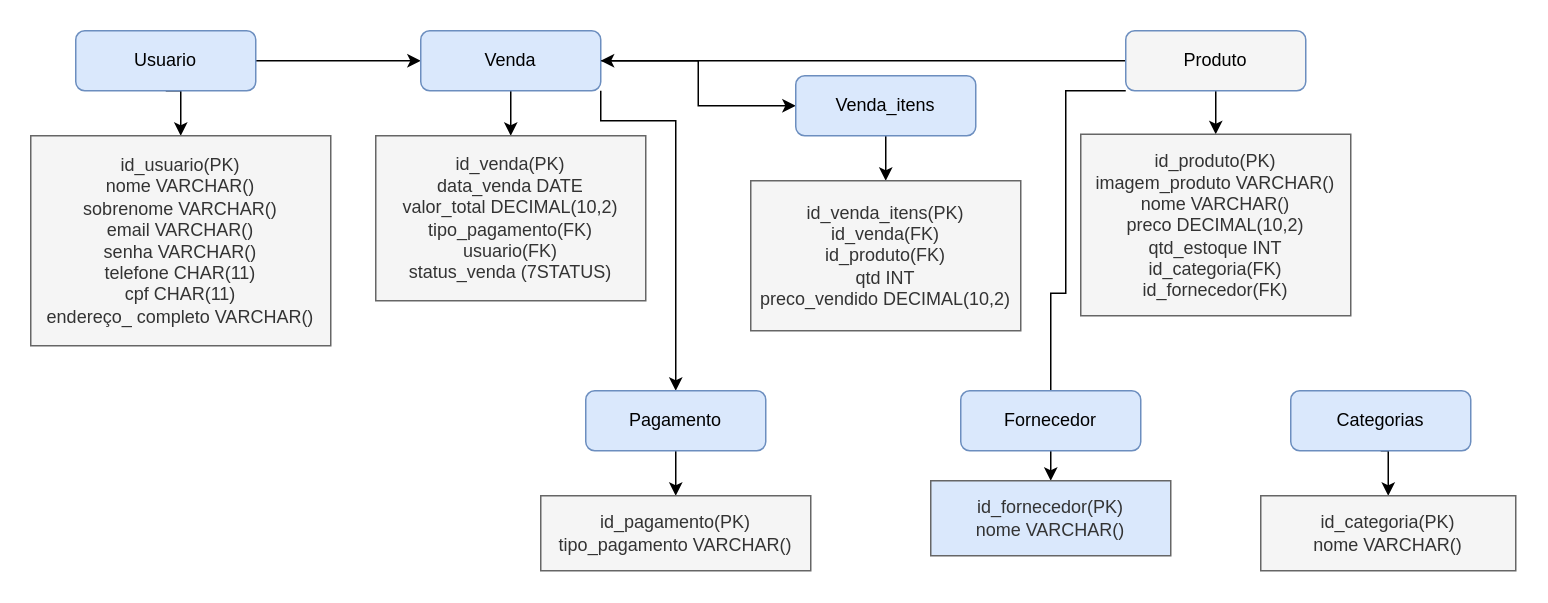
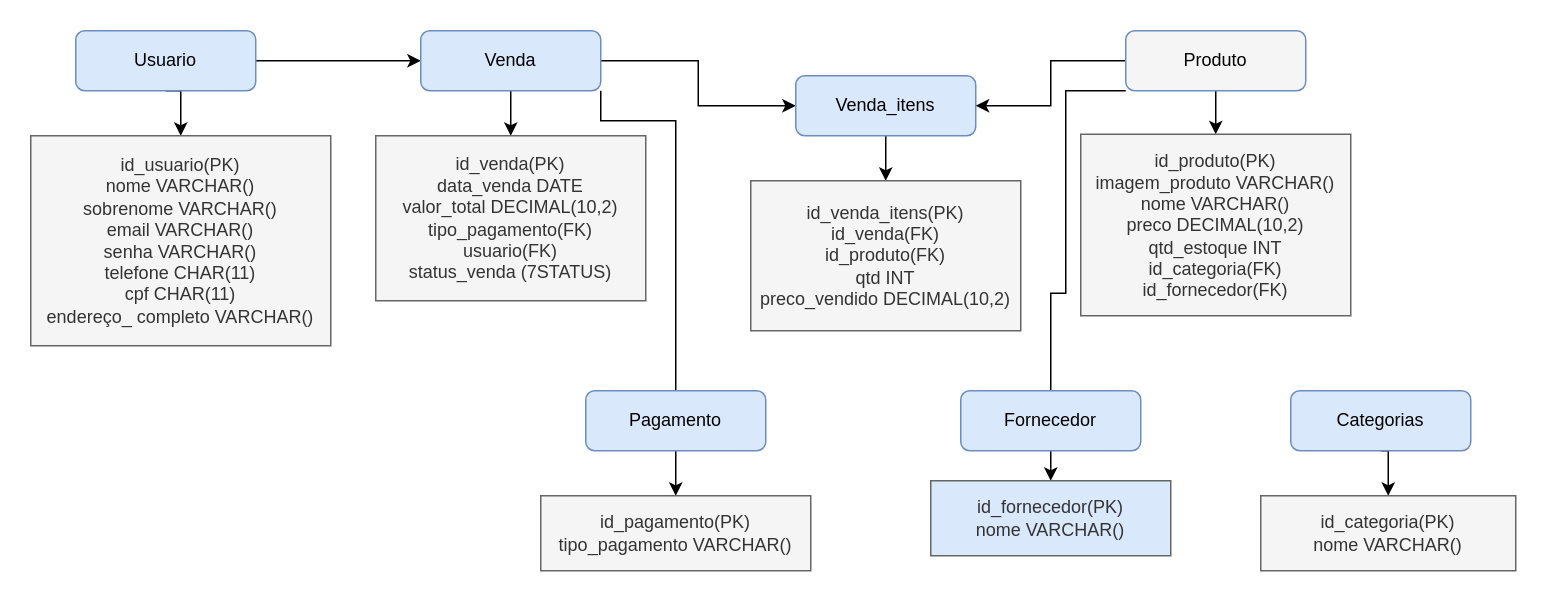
  <mxCell id="0" />
  <mxCell id="1" parent="0" />
  <mxCell id="2" style="edgeStyle=orthogonalEdgeStyle;rounded=0;orthogonalLoop=1;jettySize=auto;html=1;exitX=0.5;exitY=1;exitDx=0;exitDy=0;entryX=0.5;entryY=0;entryDx=0;entryDy=0;" parent="1" source="4" target="5" edge="1"><mxGeometry relative="1" as="geometry" /></mxCell>
  <mxCell id="3" style="edgeStyle=orthogonalEdgeStyle;rounded=0;orthogonalLoop=1;jettySize=auto;html=1;exitX=1;exitY=0.5;exitDx=0;exitDy=0;entryX=0;entryY=0.5;entryDx=0;entryDy=0;" parent="1" source="4" target="9" edge="1"><mxGeometry relative="1" as="geometry" /></mxCell>
  <mxCell id="4" value="Usuario" style="rounded=1;whiteSpace=wrap;html=1;fillColor=#dae8fc;strokeColor=#6c8ebf;" parent="1" vertex="1"><mxGeometry x="50" y="20" width="120" height="40" as="geometry" /></mxCell>
  <mxCell id="5" value="id_usuario(PK)&lt;br&gt;nome VARCHAR()&lt;br&gt;sobrenome VARCHAR()&lt;br&gt;email VARCHAR()&lt;br&gt;senha VARCHAR()&lt;br&gt;telefone CHAR(11)&lt;br&gt;cpf CHAR(11)&lt;br&gt;endereço_ completo VARCHAR()" style="rounded=0;whiteSpace=wrap;html=1;fillColor=#f5f5f5;fontColor=#333333;strokeColor=#666666;" parent="1" vertex="1"><mxGeometry x="20" y="90" width="200" height="140" as="geometry" /></mxCell>
  <mxCell id="6" style="edgeStyle=orthogonalEdgeStyle;rounded=0;orthogonalLoop=1;jettySize=auto;html=1;exitX=0.5;exitY=1;exitDx=0;exitDy=0;entryX=0.5;entryY=0;entryDx=0;entryDy=0;" parent="1" source="9" target="10" edge="1"><mxGeometry relative="1" as="geometry" /></mxCell>
  <mxCell id="7" style="edgeStyle=orthogonalEdgeStyle;rounded=0;orthogonalLoop=1;jettySize=auto;html=1;exitX=1;exitY=0.5;exitDx=0;exitDy=0;entryX=0;entryY=0.5;entryDx=0;entryDy=0;" parent="1" source="9" target="12" edge="1"><mxGeometry relative="1" as="geometry" /></mxCell>
- <mxCell id="8" style="edgeStyle=orthogonalEdgeStyle;rounded=0;orthogonalLoop=1;jettySize=auto;html=1;exitX=1;exitY=1;exitDx=0;exitDy=0;" parent="1" source="9" target="26" edge="1"><mxGeometry relative="1" as="geometry"><Array as="points"><mxPoint x="400" y="80" /><mxPoint x="450" y="80" /></Array></mxGeometry></mxCell>
+ <mxCell id="8" style="edgeStyle=orthogonalEdgeStyle;rounded=0;orthogonalLoop=1;jettySize=auto;html=1;exitX=1;exitY=1;exitDx=0;exitDy=0;endArrow=none;" parent="1" source="9" target="26" edge="1"><mxGeometry relative="1" as="geometry"><Array as="points"><mxPoint x="400" y="80" /><mxPoint x="450" y="80" /></Array></mxGeometry></mxCell>
  <mxCell id="9" value="Venda" style="rounded=1;whiteSpace=wrap;html=1;fillColor=#dae8fc;strokeColor=#6c8ebf;" parent="1" vertex="1"><mxGeometry x="280" y="20" width="120" height="40" as="geometry" /></mxCell>
  <mxCell id="10" value="id_venda(PK)&lt;br&gt;data_venda DATE&lt;br&gt;valor_total DECIMAL(10,2)&lt;br&gt;tipo_pagamento(FK)&lt;br&gt;usuario(FK)&lt;br&gt;status_venda (7STATUS)" style="rounded=0;whiteSpace=wrap;html=1;fillColor=#f5f5f5;fontColor=#333333;strokeColor=#666666;" parent="1" vertex="1"><mxGeometry x="250" y="90" width="180" height="110" as="geometry" /></mxCell>
  <mxCell id="11" style="edgeStyle=orthogonalEdgeStyle;rounded=0;orthogonalLoop=1;jettySize=auto;html=1;exitX=0.5;exitY=1;exitDx=0;exitDy=0;entryX=0.5;entryY=0;entryDx=0;entryDy=0;" parent="1" source="12" target="13" edge="1"><mxGeometry relative="1" as="geometry" /></mxCell>
  <mxCell id="12" value="Venda_itens" style="rounded=1;whiteSpace=wrap;html=1;fillColor=#dae8fc;strokeColor=#6c8ebf;" parent="1" vertex="1"><mxGeometry x="530" y="50" width="120" height="40" as="geometry" /></mxCell>
  <mxCell id="13" value="id_venda_itens(PK)&lt;br&gt;id_venda(FK)&lt;br&gt;id_produto(FK)&lt;br&gt;qtd INT&lt;br&gt;preco_vendido DECIMAL(10,2)" style="rounded=0;whiteSpace=wrap;html=1;fillColor=#f5f5f5;fontColor=#333333;strokeColor=#666666;" parent="1" vertex="1"><mxGeometry x="500" y="120" width="180" height="100" as="geometry" /></mxCell>
  <mxCell id="14" style="edgeStyle=orthogonalEdgeStyle;rounded=0;orthogonalLoop=1;jettySize=auto;html=1;exitX=0.5;exitY=1;exitDx=0;exitDy=0;entryX=0.5;entryY=0;entryDx=0;entryDy=0;" parent="1" source="17" target="18" edge="1"><mxGeometry relative="1" as="geometry" /></mxCell>
- <mxCell id="15" style="edgeStyle=orthogonalEdgeStyle;rounded=0;orthogonalLoop=1;jettySize=auto;html=1;exitX=0;exitY=0.5;exitDx=0;exitDy=0;" parent="1" source="17" target="9" edge="1"><mxGeometry relative="1" as="geometry" /></mxCell>
+ <mxCell id="15" style="edgeStyle=orthogonalEdgeStyle;rounded=0;orthogonalLoop=1;jettySize=auto;html=1;exitX=0;exitY=0.5;exitDx=0;exitDy=0;entryX=1;entryY=0.5;entryDx=0;entryDy=0;" parent="1" source="17" target="12" edge="1"><mxGeometry relative="1" as="geometry" /></mxCell>
  <mxCell id="16" style="edgeStyle=orthogonalEdgeStyle;rounded=0;orthogonalLoop=1;jettySize=auto;html=1;exitX=0;exitY=1;exitDx=0;exitDy=0;entryX=0.5;entryY=0;entryDx=0;entryDy=0;endArrow=none;" parent="1" source="17" target="20" edge="1"><mxGeometry relative="1" as="geometry"><Array as="points"><mxPoint x="710" y="60" /><mxPoint x="710" y="195" /><mxPoint x="700" y="195" /></Array></mxGeometry></mxCell>
  <mxCell id="17" value="Produto" style="rounded=1;whiteSpace=wrap;html=1;fillColor=#f5f5f5;strokeColor=#6c8ebf;" parent="1" vertex="1"><mxGeometry x="750" y="20" width="120" height="40" as="geometry" /></mxCell>
  <mxCell id="18" value="id_produto(PK)&lt;br&gt;imagem_produto VARCHAR()&lt;br&gt;nome VARCHAR()&lt;br&gt;preco DECIMAL(10,2)&lt;br&gt;qtd_estoque INT&lt;br&gt;id_categoria(FK)&lt;br&gt;id_fornecedor(FK)" style="rounded=0;whiteSpace=wrap;html=1;fillColor=#f5f5f5;fontColor=#333333;strokeColor=#666666;" parent="1" vertex="1"><mxGeometry x="720" y="89" width="180" height="121" as="geometry" /></mxCell>
  <mxCell id="19" style="edgeStyle=orthogonalEdgeStyle;rounded=0;orthogonalLoop=1;jettySize=auto;html=1;exitX=0.5;exitY=1;exitDx=0;exitDy=0;entryX=0.5;entryY=0;entryDx=0;entryDy=0;" parent="1" source="20" target="21" edge="1"><mxGeometry relative="1" as="geometry" /></mxCell>
  <mxCell id="20" value="Fornecedor" style="rounded=1;whiteSpace=wrap;html=1;fillColor=#dae8fc;strokeColor=#6c8ebf;" parent="1" vertex="1"><mxGeometry x="640" y="260" width="120" height="40" as="geometry" /></mxCell>
  <mxCell id="21" value="id_fornecedor(PK)&lt;br&gt;nome VARCHAR()" style="rounded=0;whiteSpace=wrap;html=1;fillColor=#dae8fc;fontColor=#333333;strokeColor=#666666;" parent="1" vertex="1"><mxGeometry x="620" y="320" width="160" height="50" as="geometry" /></mxCell>
  <mxCell id="22" style="edgeStyle=orthogonalEdgeStyle;rounded=0;orthogonalLoop=1;jettySize=auto;html=1;exitX=0.5;exitY=1;exitDx=0;exitDy=0;entryX=0.5;entryY=0;entryDx=0;entryDy=0;" parent="1" source="23" target="24" edge="1"><mxGeometry relative="1" as="geometry" /></mxCell>
  <mxCell id="23" value="Categorias" style="rounded=1;whiteSpace=wrap;html=1;fillColor=#dae8fc;strokeColor=#6c8ebf;" parent="1" vertex="1"><mxGeometry x="860" y="260" width="120" height="40" as="geometry" /></mxCell>
  <mxCell id="24" value="id_categoria(PK)&lt;br&gt;nome VARCHAR()" style="rounded=0;whiteSpace=wrap;html=1;fillColor=#f5f5f5;fontColor=#333333;strokeColor=#666666;" parent="1" vertex="1"><mxGeometry x="840" y="330" width="170" height="50" as="geometry" /></mxCell>
  <mxCell id="25" style="edgeStyle=orthogonalEdgeStyle;rounded=0;orthogonalLoop=1;jettySize=auto;html=1;exitX=0.5;exitY=1;exitDx=0;exitDy=0;entryX=0.5;entryY=0;entryDx=0;entryDy=0;" parent="1" source="26" target="27" edge="1"><mxGeometry relative="1" as="geometry" /></mxCell>
  <mxCell id="26" value="Pagamento" style="rounded=1;whiteSpace=wrap;html=1;fillColor=#dae8fc;strokeColor=#6c8ebf;" parent="1" vertex="1"><mxGeometry x="390" y="260" width="120" height="40" as="geometry" /></mxCell>
  <mxCell id="27" value="id_pagamento(PK)&lt;br&gt;tipo_pagamento VARCHAR()" style="rounded=0;whiteSpace=wrap;html=1;fillColor=#f5f5f5;fontColor=#333333;strokeColor=#666666;" parent="1" vertex="1"><mxGeometry x="360" y="330" width="180" height="50" as="geometry" /></mxCell>
